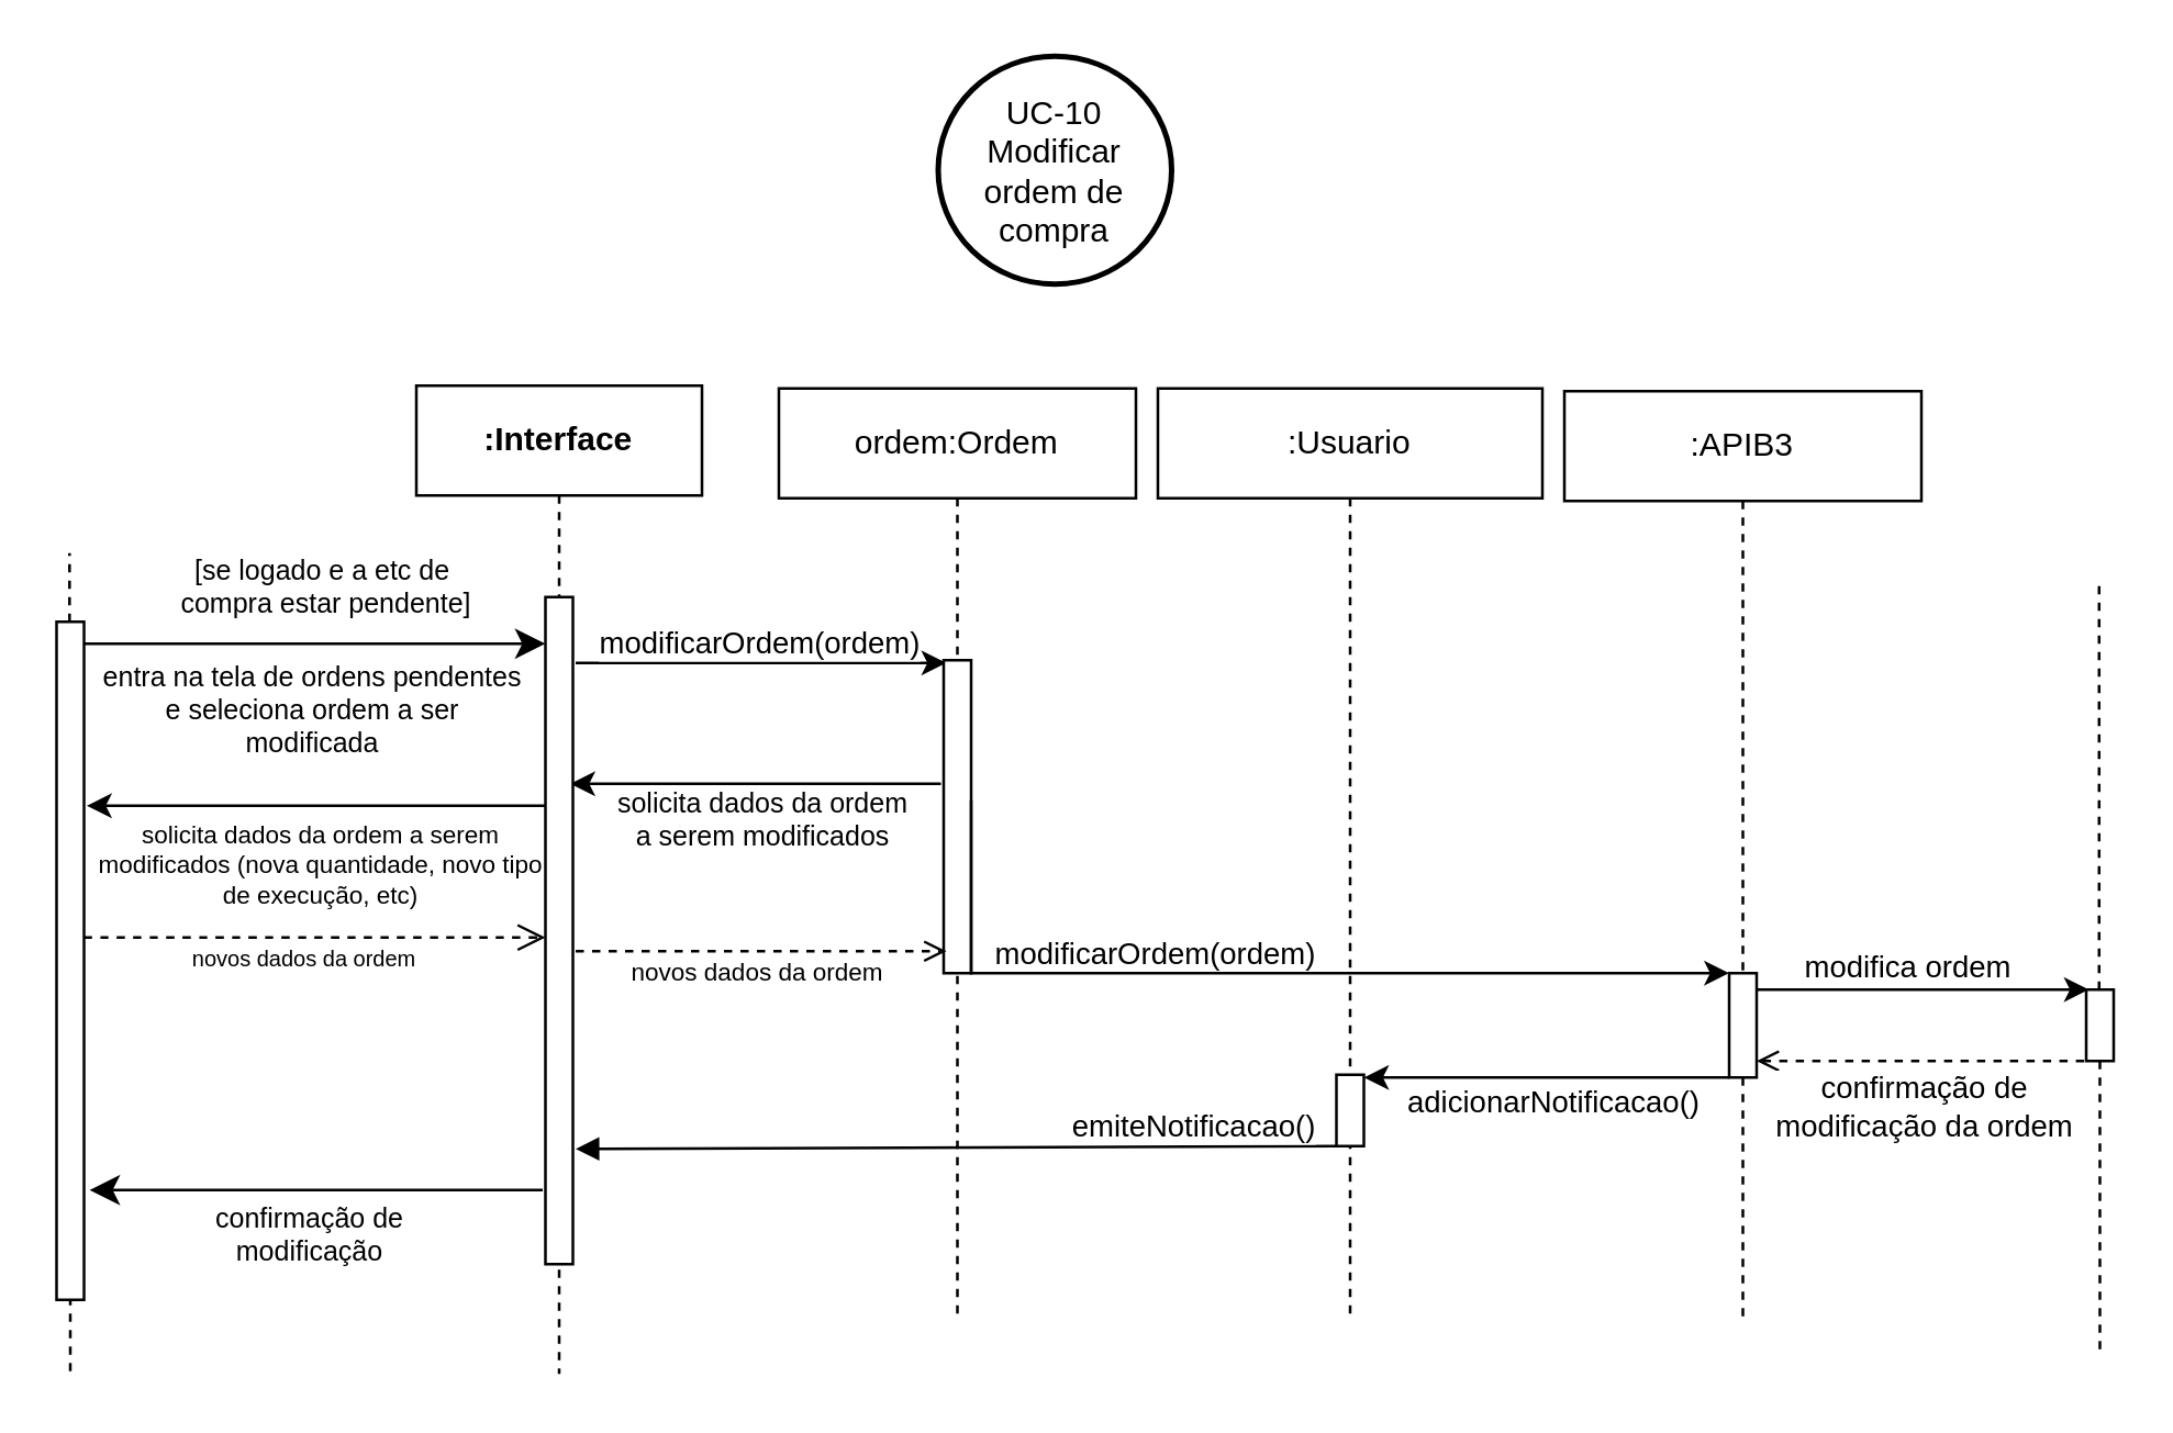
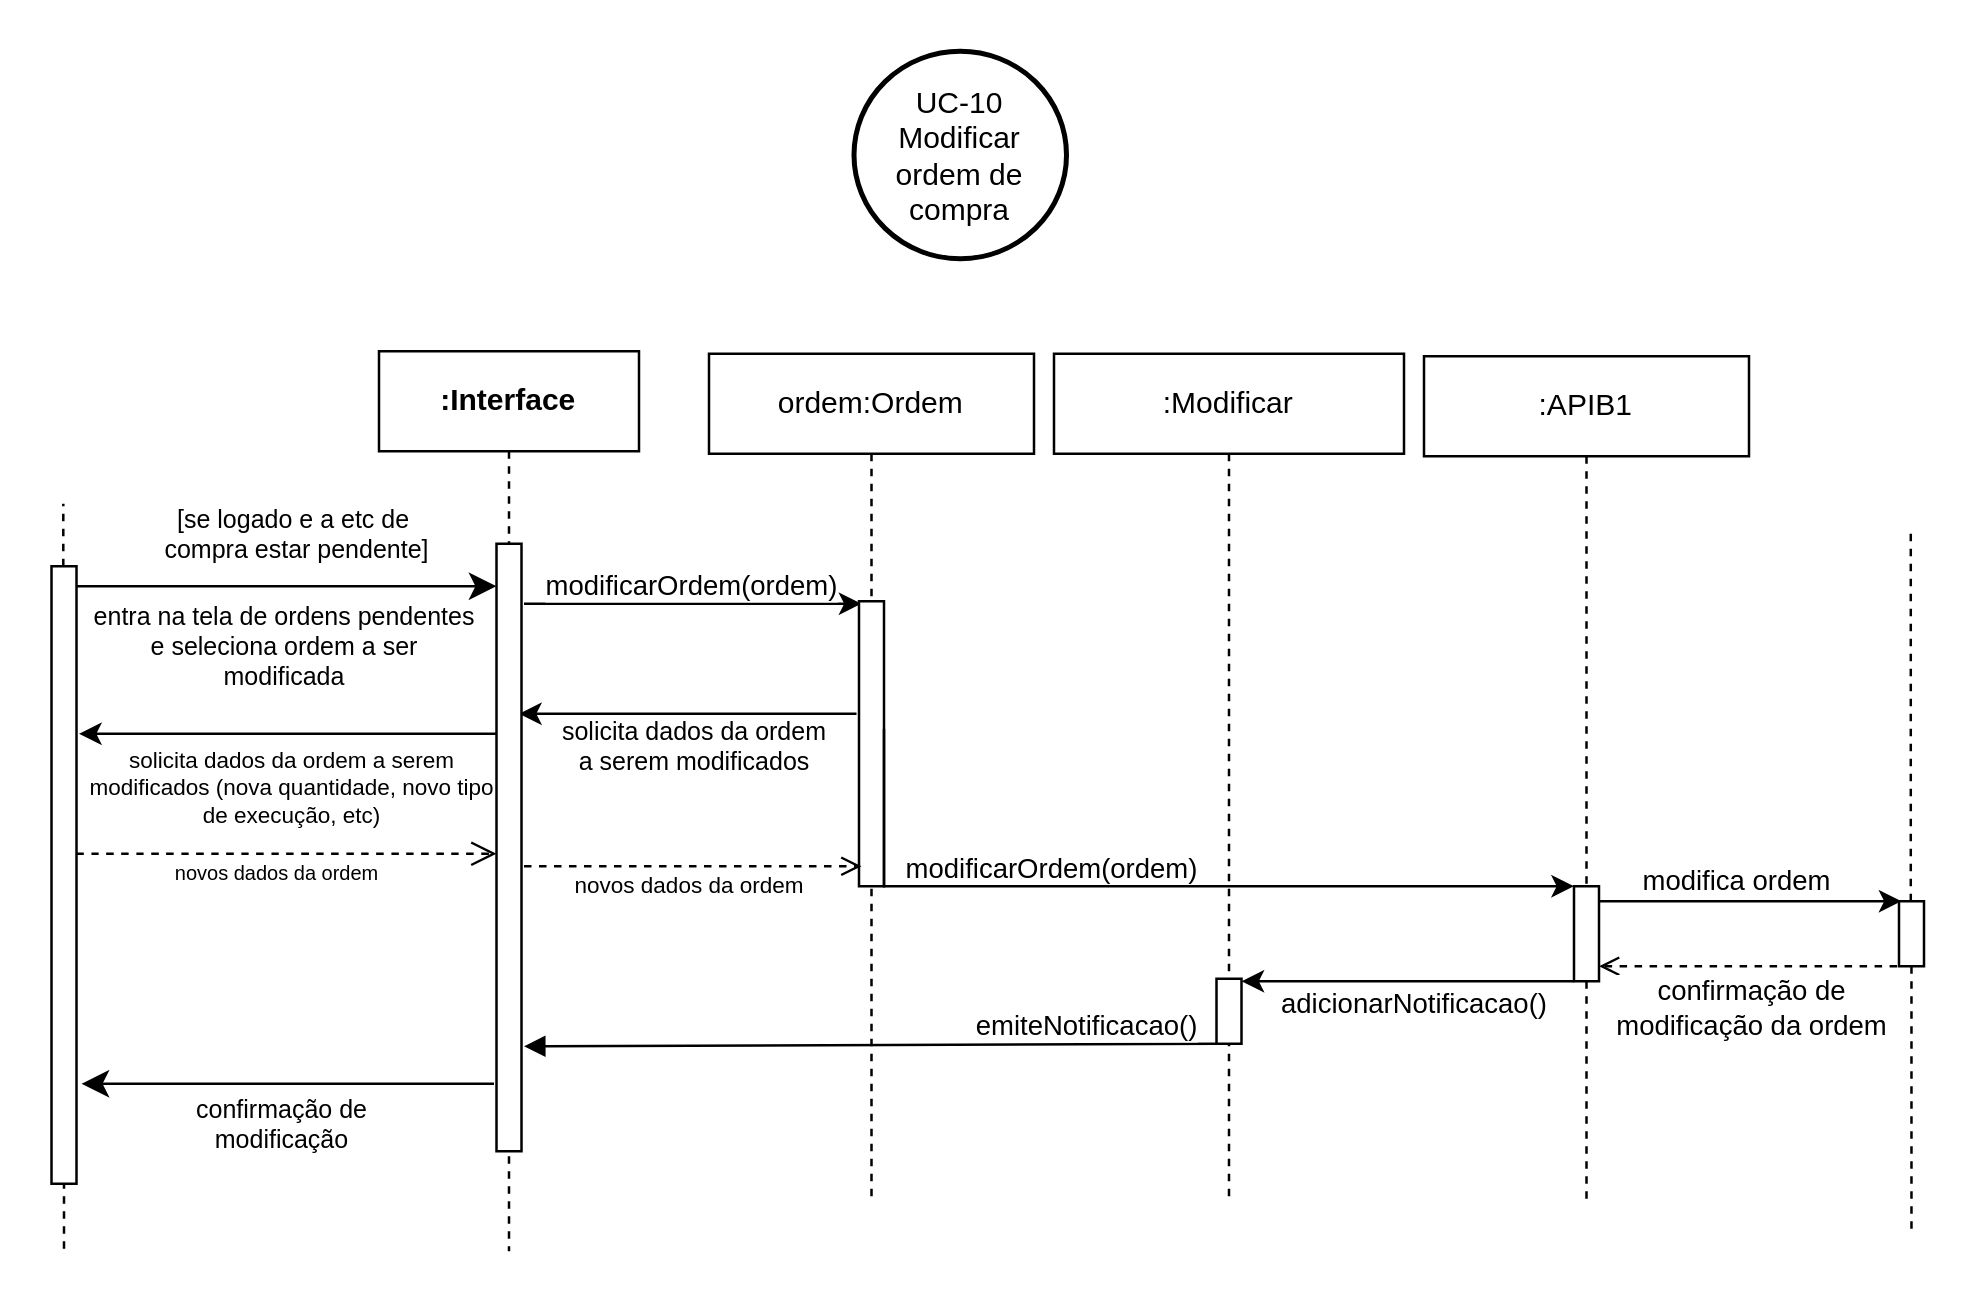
  <mxCell id="0" />
  <mxCell id="1" parent="0" />
  <mxCell id="2" value="" style="endArrow=none;dashed=1;html=1;rounded=0;" parent="1" edge="1" source="27"><mxGeometry width="50" height="50" relative="1" as="geometry"><mxPoint x="25" y="481" as="sourcePoint" /><mxPoint x="24.72" y="201" as="targetPoint" /></mxGeometry></mxCell>
  <mxCell id="3" style="edgeStyle=orthogonalEdgeStyle;rounded=0;orthogonalLoop=1;jettySize=auto;html=1;curved=0;" parent="1" edge="1"><mxGeometry relative="1" as="geometry"><mxPoint x="209" y="241" as="sourcePoint" /><mxPoint x="344" y="241" as="targetPoint" /><Array as="points" /></mxGeometry></mxCell>
  <mxCell id="4" value="modificarOrdem(ordem)" style="edgeLabel;html=1;align=center;verticalAlign=middle;resizable=0;points=[];" parent="3" vertex="1" connectable="0"><mxGeometry x="-0.128" y="1" relative="1" as="geometry"><mxPoint x="7" y="-7" as="offset" /></mxGeometry></mxCell>
- <mxCell id="5" value=":Usuario" style="shape=umlLifeline;perimeter=lifelinePerimeter;whiteSpace=wrap;html=1;container=1;dropTarget=0;collapsible=0;recursiveResize=0;outlineConnect=0;portConstraint=eastwest;newEdgeStyle={&quot;curved&quot;:0,&quot;rounded&quot;:0};" parent="1" vertex="1"><mxGeometry x="421" y="141" width="140" height="340" as="geometry" /></mxCell>
+ <mxCell id="5" value=":Modificar" style="shape=umlLifeline;perimeter=lifelinePerimeter;whiteSpace=wrap;html=1;container=1;dropTarget=0;collapsible=0;recursiveResize=0;outlineConnect=0;portConstraint=eastwest;newEdgeStyle={&quot;curved&quot;:0,&quot;rounded&quot;:0};" parent="1" vertex="1"><mxGeometry x="421" y="141" width="140" height="340" as="geometry" /></mxCell>
  <mxCell id="6" value="" style="html=1;points=[[0,0,0,0,5],[0,1,0,0,-5],[1,0,0,0,5],[1,1,0,0,-5]];perimeter=orthogonalPerimeter;outlineConnect=0;targetShapes=umlLifeline;portConstraint=eastwest;newEdgeStyle={&quot;curved&quot;:0,&quot;rounded&quot;:0};" parent="5" vertex="1"><mxGeometry x="65" y="250" width="10" height="26" as="geometry" /></mxCell>
- <mxCell id="7" value=":APIB3" style="shape=umlLifeline;perimeter=lifelinePerimeter;whiteSpace=wrap;html=1;container=1;dropTarget=0;collapsible=0;recursiveResize=0;outlineConnect=0;portConstraint=eastwest;newEdgeStyle={&quot;curved&quot;:0,&quot;rounded&quot;:0};" parent="1" vertex="1"><mxGeometry x="569" y="142" width="130" height="339" as="geometry" /></mxCell>
+ <mxCell id="7" value=":APIB1" style="shape=umlLifeline;perimeter=lifelinePerimeter;whiteSpace=wrap;html=1;container=1;dropTarget=0;collapsible=0;recursiveResize=0;outlineConnect=0;portConstraint=eastwest;newEdgeStyle={&quot;curved&quot;:0,&quot;rounded&quot;:0};" parent="1" vertex="1"><mxGeometry x="569" y="142" width="130" height="339" as="geometry" /></mxCell>
  <mxCell id="8" value="" style="html=1;points=[[0,0,0,0,5],[0,1,0,0,-5],[1,0,0,0,5],[1,1,0,0,-5]];perimeter=orthogonalPerimeter;outlineConnect=0;targetShapes=umlLifeline;portConstraint=eastwest;newEdgeStyle={&quot;curved&quot;:0,&quot;rounded&quot;:0};" parent="7" vertex="1"><mxGeometry x="60" y="212" width="10" height="38" as="geometry" /></mxCell>
  <mxCell id="9" value="ordem:Ordem" style="shape=umlLifeline;perimeter=lifelinePerimeter;whiteSpace=wrap;html=1;container=1;dropTarget=0;collapsible=0;recursiveResize=0;outlineConnect=0;portConstraint=eastwest;newEdgeStyle={&quot;curved&quot;:0,&quot;rounded&quot;:0};" parent="1" vertex="1"><mxGeometry x="283" y="141" width="130" height="340" as="geometry" /></mxCell>
  <mxCell id="10" value="" style="html=1;points=[[0,0,0,0,5],[0,1,0,0,-5],[1,0,0,0,5],[1,1,0,0,-5]];perimeter=orthogonalPerimeter;outlineConnect=0;targetShapes=umlLifeline;portConstraint=eastwest;newEdgeStyle={&quot;curved&quot;:0,&quot;rounded&quot;:0};" parent="9" vertex="1"><mxGeometry x="60" y="99" width="10" height="114" as="geometry" /></mxCell>
  <mxCell id="11" value="" style="endArrow=classic;html=1;rounded=0;" parent="1" edge="1"><mxGeometry width="50" height="50" relative="1" as="geometry"><mxPoint x="629" y="392" as="sourcePoint" /><mxPoint x="496" y="392" as="targetPoint" /></mxGeometry></mxCell>
  <mxCell id="12" value="adicionarNotificacao()" style="edgeLabel;html=1;align=center;verticalAlign=middle;resizable=0;points=[];" parent="11" vertex="1" connectable="0"><mxGeometry x="0.329" y="-2" relative="1" as="geometry"><mxPoint x="23" y="10" as="offset" /></mxGeometry></mxCell>
  <mxCell id="13" style="edgeStyle=orthogonalEdgeStyle;rounded=0;orthogonalLoop=1;jettySize=auto;html=1;curved=0;exitX=1;exitY=1;exitDx=0;exitDy=0;exitPerimeter=0;" parent="1" edge="1"><mxGeometry relative="1" as="geometry"><mxPoint x="353" y="291" as="sourcePoint" /><mxPoint x="629" y="354" as="targetPoint" /><Array as="points"><mxPoint x="353" y="354" /></Array></mxGeometry></mxCell>
  <mxCell id="14" value="modificarOrdem(ordem)" style="edgeLabel;html=1;align=center;verticalAlign=middle;resizable=0;points=[];" parent="13" vertex="1" connectable="0"><mxGeometry x="-0.128" y="1" relative="1" as="geometry"><mxPoint x="-19" y="-7" as="offset" /></mxGeometry></mxCell>
  <mxCell id="15" value="" style="endArrow=none;dashed=1;html=1;rounded=0;" parent="1" source="17" edge="1"><mxGeometry width="50" height="50" relative="1" as="geometry"><mxPoint x="763.99" y="491" as="sourcePoint" /><mxPoint x="763.71" y="211" as="targetPoint" /></mxGeometry></mxCell>
  <mxCell id="16" value="" style="endArrow=none;dashed=1;html=1;rounded=0;" parent="1" target="17" edge="1"><mxGeometry width="50" height="50" relative="1" as="geometry"><mxPoint x="763.99" y="491" as="sourcePoint" /><mxPoint x="763.71" y="211" as="targetPoint" /></mxGeometry></mxCell>
  <mxCell id="17" value="" style="html=1;points=[[0,0,0,0,5],[0,1,0,0,-5],[1,0,0,0,5],[1,1,0,0,-5]];perimeter=orthogonalPerimeter;outlineConnect=0;targetShapes=umlLifeline;portConstraint=eastwest;newEdgeStyle={&quot;curved&quot;:0,&quot;rounded&quot;:0};" parent="1" vertex="1"><mxGeometry x="759" y="360" width="10" height="26" as="geometry" /></mxCell>
  <mxCell id="18" value="" style="endArrow=classic;html=1;rounded=0;" parent="1" edge="1"><mxGeometry width="50" height="50" relative="1" as="geometry"><mxPoint x="639" y="360" as="sourcePoint" /><mxPoint x="760" y="360" as="targetPoint" /></mxGeometry></mxCell>
  <mxCell id="19" value="modifica ordem" style="edgeLabel;html=1;align=center;verticalAlign=middle;resizable=0;points=[];" parent="18" vertex="1" connectable="0"><mxGeometry x="-0.44" relative="1" as="geometry"><mxPoint x="20" y="-9" as="offset" /></mxGeometry></mxCell>
  <mxCell id="20" value="" style="endArrow=none;html=1;rounded=0;startArrow=open;startFill=0;endFill=0;dashed=1;" parent="1" edge="1"><mxGeometry width="50" height="50" relative="1" as="geometry"><mxPoint x="639" y="386" as="sourcePoint" /><mxPoint x="760" y="386" as="targetPoint" /></mxGeometry></mxCell>
  <mxCell id="21" value="confirmação de&lt;div&gt;modificação da ordem&lt;/div&gt;" style="edgeLabel;html=1;align=center;verticalAlign=middle;resizable=0;points=[];" parent="20" vertex="1" connectable="0"><mxGeometry x="-0.44" relative="1" as="geometry"><mxPoint x="26" y="16" as="offset" /></mxGeometry></mxCell>
  <mxCell id="22" style="edgeStyle=orthogonalEdgeStyle;rounded=0;orthogonalLoop=1;jettySize=auto;html=1;curved=0;startArrow=classic;startFill=1;endArrow=none;endFill=0;" parent="1" edge="1"><mxGeometry relative="1" as="geometry"><mxPoint x="207" y="285" as="sourcePoint" /><mxPoint x="342" y="285" as="targetPoint" /><Array as="points" /></mxGeometry></mxCell>
  <mxCell id="23" value="solicita dados da ordem&lt;div style=&quot;font-size: 10px;&quot;&gt;a serem modificados&lt;/div&gt;" style="edgeLabel;html=1;align=center;verticalAlign=middle;resizable=0;points=[];fontSize=10;" parent="22" vertex="1" connectable="0"><mxGeometry x="-0.128" y="1" relative="1" as="geometry"><mxPoint x="10" y="13" as="offset" /></mxGeometry></mxCell>
  <mxCell id="24" style="edgeStyle=orthogonalEdgeStyle;rounded=0;orthogonalLoop=1;jettySize=auto;html=1;curved=0;startArrow=none;startFill=0;endArrow=open;endFill=0;dashed=1;" parent="1" edge="1"><mxGeometry relative="1" as="geometry"><mxPoint x="209" y="346" as="sourcePoint" /><mxPoint x="344" y="346" as="targetPoint" /><Array as="points" /></mxGeometry></mxCell>
  <mxCell id="25" value="novos dados da ordem" style="edgeLabel;html=1;align=center;verticalAlign=middle;resizable=0;points=[];fontSize=9;" parent="24" vertex="1" connectable="0"><mxGeometry x="-0.128" y="1" relative="1" as="geometry"><mxPoint x="6" y="8" as="offset" /></mxGeometry></mxCell>
  <mxCell id="26" value="" style="endArrow=none;dashed=1;html=1;rounded=0;" edge="1" parent="1" target="27"><mxGeometry width="50" height="50" relative="1" as="geometry"><mxPoint x="25" y="499" as="sourcePoint" /><mxPoint x="35.72" y="201" as="targetPoint" /></mxGeometry></mxCell>
  <mxCell id="27" value="" style="html=1;points=[[0,0,0,0,5],[0,1,0,0,-5],[1,0,0,0,5],[1,1,0,0,-5]];perimeter=orthogonalPerimeter;outlineConnect=0;targetShapes=umlLifeline;portConstraint=eastwest;newEdgeStyle={&quot;curved&quot;:0,&quot;rounded&quot;:0};" parent="1" vertex="1"><mxGeometry x="20" y="226" width="10" height="247" as="geometry" /></mxCell>
  <mxCell id="28" value="&lt;b&gt;:Interface&lt;/b&gt;" style="shape=umlLifeline;perimeter=lifelinePerimeter;whiteSpace=wrap;html=1;container=0;dropTarget=0;collapsible=0;recursiveResize=0;outlineConnect=0;portConstraint=eastwest;newEdgeStyle={&quot;edgeStyle&quot;:&quot;elbowEdgeStyle&quot;,&quot;elbow&quot;:&quot;vertical&quot;,&quot;curved&quot;:0,&quot;rounded&quot;:0};" vertex="1" parent="1"><mxGeometry x="151" y="140" width="104" height="360" as="geometry" /></mxCell>
  <mxCell id="29" value="" style="html=1;points=[];perimeter=orthogonalPerimeter;outlineConnect=0;targetShapes=umlLifeline;portConstraint=eastwest;newEdgeStyle={&quot;edgeStyle&quot;:&quot;elbowEdgeStyle&quot;,&quot;elbow&quot;:&quot;vertical&quot;,&quot;curved&quot;:0,&quot;rounded&quot;:0};" vertex="1" parent="28"><mxGeometry x="47" y="77" width="10" height="243" as="geometry" /></mxCell>
  <mxCell id="30" value="[se logado e a etc de&amp;nbsp;&lt;div style=&quot;font-size: 10px;&quot;&gt;compra estar pendente]&lt;/div&gt;" style="text;html=1;align=center;verticalAlign=middle;resizable=0;points=[];autosize=1;strokeColor=none;fillColor=none;fontSize=10;" vertex="1" parent="1"><mxGeometry x="53" y="195" width="129" height="36" as="geometry" /></mxCell>
  <mxCell id="31" value="" style="endArrow=classic;html=1;rounded=0;fontSize=12;startSize=8;endSize=8;curved=1;" edge="1" parent="1" target="29"><mxGeometry width="50" height="50" relative="1" as="geometry"><mxPoint x="30" y="234" as="sourcePoint" /><mxPoint x="184" y="234" as="targetPoint" /></mxGeometry></mxCell>
  <mxCell id="32" value="entra na tela de ordens pendentes&lt;div style=&quot;font-size: 10px;&quot;&gt;e seleciona ordem a ser&lt;/div&gt;&lt;div style=&quot;font-size: 10px;&quot;&gt;modificada&lt;/div&gt;" style="edgeLabel;html=1;align=center;verticalAlign=middle;resizable=0;points=[];fontSize=10;" vertex="1" connectable="0" parent="31"><mxGeometry x="-0.05" y="-2" relative="1" as="geometry"><mxPoint x="2" y="21" as="offset" /></mxGeometry></mxCell>
  <mxCell id="33" style="edgeStyle=orthogonalEdgeStyle;rounded=0;orthogonalLoop=1;jettySize=auto;html=1;curved=0;startArrow=classic;startFill=1;endArrow=none;endFill=0;" edge="1" parent="1"><mxGeometry relative="1" as="geometry"><mxPoint x="31" y="293" as="sourcePoint" /><mxPoint x="198" y="293" as="targetPoint" /><Array as="points" /></mxGeometry></mxCell>
  <mxCell id="34" value="solicita dados da ordem a serem&lt;div&gt;modificados (nova quantidade, novo tipo&lt;/div&gt;&lt;div&gt;de execução, etc)&lt;/div&gt;" style="edgeLabel;html=1;align=center;verticalAlign=middle;resizable=0;points=[];fontSize=9;" vertex="1" connectable="0" parent="33"><mxGeometry x="-0.128" y="1" relative="1" as="geometry"><mxPoint x="11" y="22" as="offset" /></mxGeometry></mxCell>
  <mxCell id="35" value="" style="endArrow=open;html=1;rounded=0;fontSize=12;startSize=8;endSize=8;curved=1;endFill=0;dashed=1;" edge="1" parent="1"><mxGeometry width="50" height="50" relative="1" as="geometry"><mxPoint x="30" y="341" as="sourcePoint" /><mxPoint x="198" y="341" as="targetPoint" /></mxGeometry></mxCell>
  <mxCell id="36" value="novos dados da ordem" style="edgeLabel;html=1;align=center;verticalAlign=middle;resizable=0;points=[];fontSize=8;" vertex="1" connectable="0" parent="35"><mxGeometry x="-0.175" y="-1" relative="1" as="geometry"><mxPoint x="10" y="6" as="offset" /></mxGeometry></mxCell>
  <mxCell id="37" value="" style="edgeStyle=none;orthogonalLoop=1;jettySize=auto;html=1;rounded=0;startArrow=none;startFill=0;endArrow=block;endFill=1;exitX=0;exitY=1;exitDx=0;exitDy=-5;exitPerimeter=0;" parent="1" edge="1"><mxGeometry width="100" relative="1" as="geometry"><mxPoint x="486" y="417" as="sourcePoint" /><mxPoint x="209" y="418" as="targetPoint" /><Array as="points" /></mxGeometry></mxCell>
  <mxCell id="38" value="emiteNotificacao()" style="edgeLabel;html=1;align=center;verticalAlign=middle;resizable=0;points=[];" parent="37" vertex="1" connectable="0"><mxGeometry x="-0.16" y="1" relative="1" as="geometry"><mxPoint x="63" y="-9" as="offset" /></mxGeometry></mxCell>
  <mxCell id="39" value="" style="endArrow=classic;html=1;rounded=0;fontSize=12;startSize=8;endSize=8;curved=1;" edge="1" parent="1"><mxGeometry width="50" height="50" relative="1" as="geometry"><mxPoint x="197" y="433" as="sourcePoint" /><mxPoint x="32" y="433" as="targetPoint" /></mxGeometry></mxCell>
  <mxCell id="40" value="confirmação de&lt;div style=&quot;font-size: 10px;&quot;&gt;modificação&lt;/div&gt;" style="edgeLabel;html=1;align=center;verticalAlign=middle;resizable=0;points=[];fontSize=10;" vertex="1" connectable="0" parent="39"><mxGeometry x="0.105" y="-1" relative="1" as="geometry"><mxPoint x="5" y="16" as="offset" /></mxGeometry></mxCell>
  <mxCell id="41" value="UC-10&lt;div&gt;Modificar ordem de&lt;/div&gt;&lt;div&gt;compra&lt;/div&gt;" style="strokeWidth=2;html=1;shape=mxgraph.flowchart.start_1;whiteSpace=wrap;" vertex="1" parent="1"><mxGeometry x="341" y="20" width="85" height="83" as="geometry" /></mxCell>
